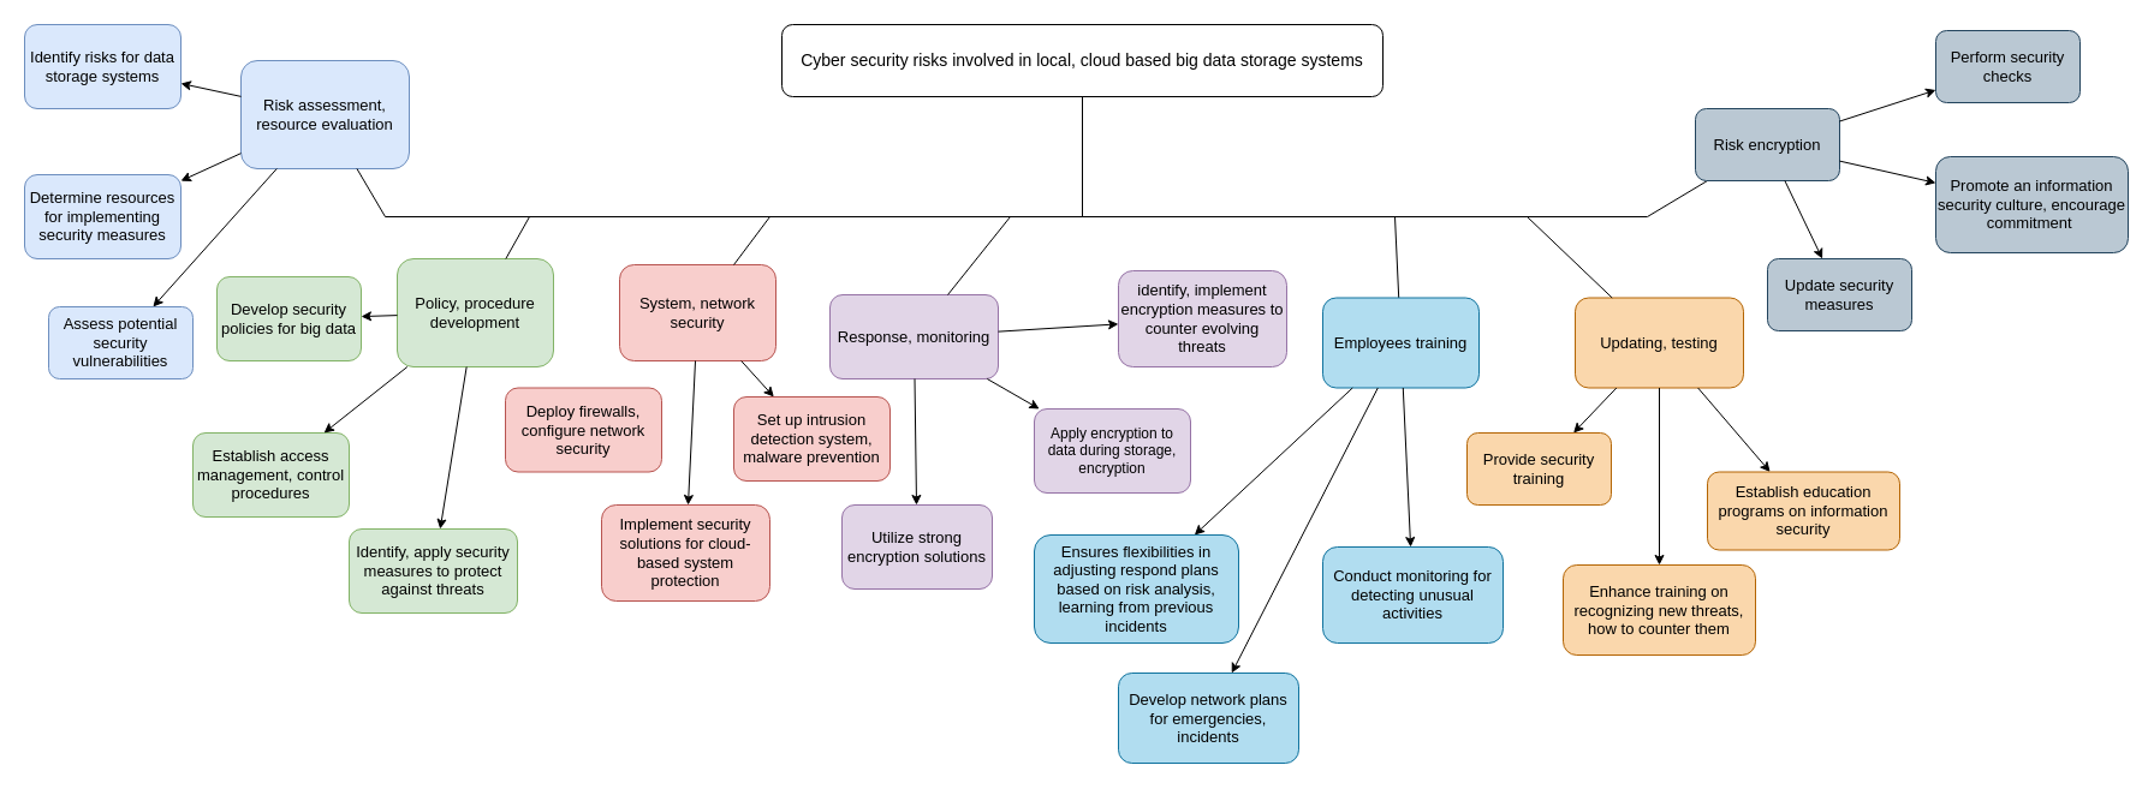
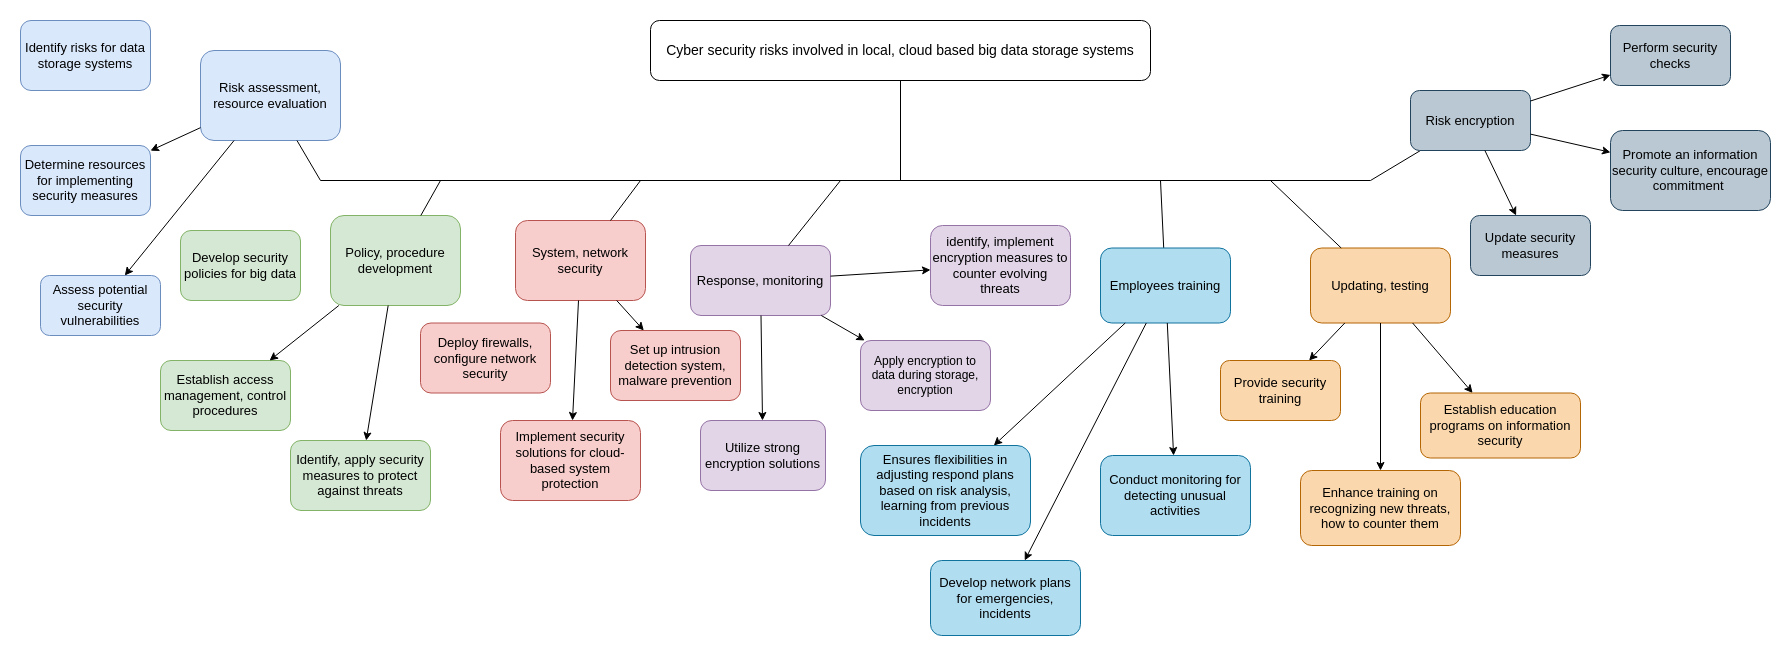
  <mxCell id="0" />
  <mxCell id="1" parent="0" />
  <mxCell id="2" value="&lt;font style=&quot;font-size: 14px;&quot;&gt;Cyber security risks involved in local, cloud based big data storage systems&lt;/font&gt;" style="rounded=1;whiteSpace=wrap;html=1;" vertex="1" parent="1"><mxGeometry x="650" y="20" width="500" height="60" as="geometry" /></mxCell>
  <mxCell id="3" value="" style="endArrow=none;html=1;rounded=0;" edge="1" parent="1" target="2"><mxGeometry width="50" height="50" relative="1" as="geometry"><mxPoint x="900" y="180" as="sourcePoint" /><mxPoint x="670" y="130" as="targetPoint" /></mxGeometry></mxCell>
  <mxCell id="4" value="" style="endArrow=none;html=1;rounded=0;" edge="1" parent="1"><mxGeometry width="50" height="50" relative="1" as="geometry"><mxPoint x="320" y="180" as="sourcePoint" /><mxPoint x="1370" y="180" as="targetPoint" /></mxGeometry></mxCell>
  <mxCell id="5" value="&lt;font style=&quot;font-size: 13px;&quot;&gt;Risk assessment, resource evaluation&lt;/font&gt;" style="rounded=1;whiteSpace=wrap;html=1;fillColor=#dae8fc;strokeColor=#6c8ebf;" vertex="1" parent="1"><mxGeometry x="200" y="50" width="140" height="90" as="geometry" /></mxCell>
  <mxCell id="6" value="&lt;font style=&quot;font-size: 13px;&quot;&gt;Identify risks for data storage systems&lt;/font&gt;" style="rounded=1;whiteSpace=wrap;html=1;fillColor=#dae8fc;strokeColor=#6c8ebf;" vertex="1" parent="1"><mxGeometry x="20" y="20" width="130" height="70" as="geometry" /></mxCell>
  <mxCell id="7" value="&lt;font style=&quot;font-size: 13px;&quot;&gt;Determine resources for implementing security measures&lt;/font&gt;" style="rounded=1;whiteSpace=wrap;html=1;fillColor=#dae8fc;strokeColor=#6c8ebf;" vertex="1" parent="1"><mxGeometry x="20" y="145" width="130" height="70" as="geometry" /></mxCell>
- <mxCell id="8" value="&lt;font style=&quot;font-size: 13px;&quot;&gt;Assess potential security vulnerabilities&lt;/font&gt;" style="rounded=1;whiteSpace=wrap;html=1;fillColor=#dae8fc;strokeColor=#6c8ebf;" vertex="1" parent="1"><mxGeometry x="40" y="255" width="120" height="60" as="geometry" /></mxCell>
- <mxCell id="9" value="" style="endArrow=classic;html=1;rounded=0;" edge="1" parent="1" source="5" target="6"><mxGeometry width="50" height="50" relative="1" as="geometry"><mxPoint x="510" y="290" as="sourcePoint" /><mxPoint x="560" y="240" as="targetPoint" /></mxGeometry></mxCell>
+ <mxCell id="8" value="&lt;font style=&quot;font-size: 13px;&quot;&gt;Assess potential security vulnerabilities&lt;/font&gt;" style="rounded=1;whiteSpace=wrap;html=1;fillColor=#dae8fc;strokeColor=#6c8ebf;" vertex="1" parent="1"><mxGeometry x="40" y="275" width="120" height="60" as="geometry" /></mxCell>
  <mxCell id="10" value="" style="endArrow=classic;html=1;rounded=0;" edge="1" parent="1" source="5" target="7"><mxGeometry width="50" height="50" relative="1" as="geometry"><mxPoint x="510" y="290" as="sourcePoint" /><mxPoint x="560" y="240" as="targetPoint" /></mxGeometry></mxCell>
  <mxCell id="11" value="" style="endArrow=classic;html=1;rounded=0;" edge="1" parent="1" source="5" target="8"><mxGeometry width="50" height="50" relative="1" as="geometry"><mxPoint x="510" y="290" as="sourcePoint" /><mxPoint x="560" y="240" as="targetPoint" /></mxGeometry></mxCell>
  <mxCell id="12" value="&lt;font style=&quot;font-size: 13px;&quot;&gt;Policy, procedure development&lt;/font&gt;" style="rounded=1;whiteSpace=wrap;html=1;fillColor=#d5e8d4;strokeColor=#82b366;" vertex="1" parent="1"><mxGeometry x="330" y="215" width="130" height="90" as="geometry" /></mxCell>
  <mxCell id="13" value="" style="endArrow=none;html=1;rounded=0;" edge="1" parent="1" target="12"><mxGeometry width="50" height="50" relative="1" as="geometry"><mxPoint x="440" y="180" as="sourcePoint" /><mxPoint x="710" y="240" as="targetPoint" /></mxGeometry></mxCell>
  <mxCell id="14" value="&lt;font style=&quot;font-size: 13px;&quot;&gt;Develop security policies for big data&lt;/font&gt;" style="whiteSpace=wrap;html=1;rounded=1;fillColor=#d5e8d4;strokeColor=#82b366;" vertex="1" parent="1"><mxGeometry x="180" y="230" width="120" height="70" as="geometry" /></mxCell>
  <mxCell id="15" value="&lt;font style=&quot;font-size: 13px;&quot;&gt;Establish access management, control procedures&lt;/font&gt;" style="rounded=1;whiteSpace=wrap;html=1;fillColor=#d5e8d4;strokeColor=#82b366;" vertex="1" parent="1"><mxGeometry x="160" y="360" width="130" height="70" as="geometry" /></mxCell>
  <mxCell id="16" value="&lt;font style=&quot;font-size: 13px;&quot;&gt;Identify, apply security measures to protect against threats&lt;/font&gt;" style="rounded=1;whiteSpace=wrap;html=1;fillColor=#d5e8d4;strokeColor=#82b366;" vertex="1" parent="1"><mxGeometry x="290" y="440" width="140" height="70" as="geometry" /></mxCell>
  <mxCell id="17" value="" style="endArrow=classic;html=1;rounded=0;" edge="1" parent="1" source="12" target="15"><mxGeometry width="50" height="50" relative="1" as="geometry"><mxPoint x="660" y="290" as="sourcePoint" /><mxPoint x="710" y="240" as="targetPoint" /></mxGeometry></mxCell>
  <mxCell id="18" value="" style="endArrow=classic;html=1;rounded=0;" edge="1" parent="1" source="12" target="16"><mxGeometry width="50" height="50" relative="1" as="geometry"><mxPoint x="660" y="290" as="sourcePoint" /><mxPoint x="710" y="240" as="targetPoint" /></mxGeometry></mxCell>
  <mxCell id="19" value="&lt;font style=&quot;font-size: 13px;&quot;&gt;System, network security&lt;/font&gt;" style="rounded=1;whiteSpace=wrap;html=1;fillColor=#f8cecc;strokeColor=#b85450;" vertex="1" parent="1"><mxGeometry x="515" y="220" width="130" height="80" as="geometry" /></mxCell>
  <mxCell id="20" value="" style="endArrow=none;html=1;rounded=0;" edge="1" parent="1" target="19"><mxGeometry width="50" height="50" relative="1" as="geometry"><mxPoint x="640" y="180" as="sourcePoint" /><mxPoint x="710" y="240" as="targetPoint" /></mxGeometry></mxCell>
  <mxCell id="21" value="&lt;font style=&quot;font-size: 13px;&quot;&gt;Deploy firewalls, configure network security&lt;/font&gt;" style="rounded=1;whiteSpace=wrap;html=1;fillColor=#f8cecc;strokeColor=#b85450;" vertex="1" parent="1"><mxGeometry x="420" y="322.5" width="130" height="70" as="geometry" /></mxCell>
  <mxCell id="22" value="&lt;span style=&quot;font-size: 13px;&quot;&gt;Implement security solutions for cloud-based system protection&lt;/span&gt;" style="rounded=1;whiteSpace=wrap;html=1;fillColor=#f8cecc;strokeColor=#b85450;" vertex="1" parent="1"><mxGeometry x="500" y="420" width="140" height="80" as="geometry" /></mxCell>
  <mxCell id="23" value="" style="endArrow=classic;html=1;rounded=0;" edge="1" parent="1" source="19" target="22"><mxGeometry width="50" height="50" relative="1" as="geometry"><mxPoint x="660" y="290" as="sourcePoint" /><mxPoint x="710" y="240" as="targetPoint" /></mxGeometry></mxCell>
  <mxCell id="24" value="&lt;font style=&quot;font-size: 13px;&quot;&gt;Set up intrusion detection system, malware prevention&lt;/font&gt;" style="rounded=1;whiteSpace=wrap;html=1;fillColor=#f8cecc;strokeColor=#b85450;" vertex="1" parent="1"><mxGeometry x="610" y="330" width="130" height="70" as="geometry" /></mxCell>
  <mxCell id="25" value="" style="endArrow=classic;html=1;rounded=0;" edge="1" parent="1" source="19" target="24"><mxGeometry width="50" height="50" relative="1" as="geometry"><mxPoint x="660" y="290" as="sourcePoint" /><mxPoint x="710" y="240" as="targetPoint" /></mxGeometry></mxCell>
  <mxCell id="26" value="&lt;font style=&quot;font-size: 13px;&quot;&gt;Response, monitoring&lt;/font&gt;" style="rounded=1;whiteSpace=wrap;html=1;fillColor=#e1d5e7;strokeColor=#9673a6;" vertex="1" parent="1"><mxGeometry x="690" y="245" width="140" height="70" as="geometry" /></mxCell>
  <mxCell id="27" value="" style="endArrow=none;html=1;rounded=0;" edge="1" parent="1" target="26"><mxGeometry width="50" height="50" relative="1" as="geometry"><mxPoint x="840" y="180" as="sourcePoint" /><mxPoint x="720" y="200" as="targetPoint" /></mxGeometry></mxCell>
  <mxCell id="28" value="" style="endArrow=classic;html=1;rounded=0;" edge="1" parent="1" source="26" target="29"><mxGeometry width="50" height="50" relative="1" as="geometry"><mxPoint x="670" y="240" as="sourcePoint" /><mxPoint x="720" y="190" as="targetPoint" /></mxGeometry></mxCell>
  <mxCell id="29" value="&lt;font style=&quot;font-size: 13px;&quot;&gt;Utilize strong encryption solutions&lt;/font&gt;" style="rounded=1;whiteSpace=wrap;html=1;fillColor=#e1d5e7;strokeColor=#9673a6;" vertex="1" parent="1"><mxGeometry x="700" y="420" width="125" height="70" as="geometry" /></mxCell>
  <mxCell id="30" value="" style="endArrow=classic;html=1;rounded=0;" edge="1" parent="1" source="26" target="31"><mxGeometry width="50" height="50" relative="1" as="geometry"><mxPoint x="510" y="240" as="sourcePoint" /><mxPoint x="560" y="190" as="targetPoint" /></mxGeometry></mxCell>
  <mxCell id="31" value="Apply encryption to data during storage, encryption" style="rounded=1;whiteSpace=wrap;html=1;fillColor=#e1d5e7;strokeColor=#9673a6;" vertex="1" parent="1"><mxGeometry x="860" y="340" width="130" height="70" as="geometry" /></mxCell>
  <mxCell id="32" value="" style="endArrow=classic;html=1;rounded=0;" edge="1" parent="1" source="26" target="33"><mxGeometry width="50" height="50" relative="1" as="geometry"><mxPoint x="510" y="240" as="sourcePoint" /><mxPoint x="560" y="190" as="targetPoint" /></mxGeometry></mxCell>
  <mxCell id="33" value="&lt;font style=&quot;font-size: 13px;&quot;&gt;identify, implement encryption measures to counter evolving threats&lt;/font&gt;" style="rounded=1;whiteSpace=wrap;html=1;fillColor=#e1d5e7;strokeColor=#9673a6;" vertex="1" parent="1"><mxGeometry x="930" y="225" width="140" height="80" as="geometry" /></mxCell>
  <mxCell id="34" value="" style="endArrow=none;html=1;rounded=0;" edge="1" parent="1" target="5"><mxGeometry width="50" height="50" relative="1" as="geometry"><mxPoint x="320" y="180" as="sourcePoint" /><mxPoint x="550" y="180" as="targetPoint" /></mxGeometry></mxCell>
  <mxCell id="35" value="" style="endArrow=none;html=1;rounded=0;" edge="1" parent="1" target="36"><mxGeometry width="50" height="50" relative="1" as="geometry"><mxPoint x="1160" y="180" as="sourcePoint" /><mxPoint x="1170" y="180" as="targetPoint" /></mxGeometry></mxCell>
  <mxCell id="36" value="&lt;font style=&quot;font-size: 13px;&quot;&gt;Employees training&lt;/font&gt;" style="rounded=1;whiteSpace=wrap;html=1;fillColor=#b1ddf0;strokeColor=#10739e;" vertex="1" parent="1"><mxGeometry x="1100" y="247.5" width="130" height="75" as="geometry" /></mxCell>
  <mxCell id="37" value="" style="endArrow=classic;html=1;rounded=0;" edge="1" parent="1" source="36" target="38"><mxGeometry width="50" height="50" relative="1" as="geometry"><mxPoint x="1120" y="230" as="sourcePoint" /><mxPoint x="1170" y="180" as="targetPoint" /></mxGeometry></mxCell>
  <mxCell id="38" value="&lt;font style=&quot;font-size: 13px;&quot;&gt;Ensures flexibilities in adjusting respond plans based on risk analysis, learning from previous incidents&lt;/font&gt;" style="rounded=1;whiteSpace=wrap;html=1;fillColor=#b1ddf0;strokeColor=#10739e;" vertex="1" parent="1"><mxGeometry x="860" y="445" width="170" height="90" as="geometry" /></mxCell>
- <mxCell id="39" value="" style="endArrow=classic;html=1;rounded=0;" edge="1" parent="1" source="12" target="14"><mxGeometry width="50" height="50" relative="1" as="geometry"><mxPoint x="330" y="230" as="sourcePoint" /><mxPoint x="380" y="180" as="targetPoint" /></mxGeometry></mxCell>
  <mxCell id="40" value="" style="endArrow=classic;html=1;rounded=0;" edge="1" parent="1" source="36" target="41"><mxGeometry width="50" height="50" relative="1" as="geometry"><mxPoint x="1040" y="420" as="sourcePoint" /><mxPoint x="1090" y="370" as="targetPoint" /></mxGeometry></mxCell>
  <mxCell id="41" value="&lt;font style=&quot;font-size: 13px;&quot;&gt;Conduct monitoring for detecting unusual activities&lt;/font&gt;" style="rounded=1;whiteSpace=wrap;html=1;fillColor=#b1ddf0;strokeColor=#10739e;" vertex="1" parent="1"><mxGeometry x="1100" y="455" width="150" height="80" as="geometry" /></mxCell>
  <mxCell id="42" value="" style="endArrow=classic;html=1;rounded=0;" edge="1" parent="1" source="36" target="43"><mxGeometry width="50" height="50" relative="1" as="geometry"><mxPoint x="1040" y="410" as="sourcePoint" /><mxPoint x="1090" y="360" as="targetPoint" /></mxGeometry></mxCell>
  <mxCell id="43" value="&lt;font style=&quot;font-size: 13px;&quot;&gt;Develop network plans for emergencies, incidents&lt;/font&gt;" style="rounded=1;whiteSpace=wrap;html=1;fillColor=#b1ddf0;strokeColor=#10739e;" vertex="1" parent="1"><mxGeometry x="930" y="560" width="150" height="75" as="geometry" /></mxCell>
  <mxCell id="44" value="&lt;font style=&quot;font-size: 13px;&quot;&gt;Updating, testing&lt;/font&gt;" style="rounded=1;whiteSpace=wrap;html=1;fillColor=#fad7ac;strokeColor=#b46504;" vertex="1" parent="1"><mxGeometry x="1310" y="247.5" width="140" height="75" as="geometry" /></mxCell>
  <mxCell id="45" value="" style="endArrow=none;html=1;rounded=0;" edge="1" parent="1" source="44"><mxGeometry width="50" height="50" relative="1" as="geometry"><mxPoint x="1150" y="400" as="sourcePoint" /><mxPoint x="1270" y="180" as="targetPoint" /></mxGeometry></mxCell>
  <mxCell id="46" value="" style="endArrow=classic;html=1;rounded=0;" edge="1" parent="1" source="44" target="47"><mxGeometry width="50" height="50" relative="1" as="geometry"><mxPoint x="1270" y="400" as="sourcePoint" /><mxPoint x="1320" y="350" as="targetPoint" /></mxGeometry></mxCell>
  <mxCell id="47" value="&lt;font style=&quot;font-size: 13px;&quot;&gt;Provide security training&lt;/font&gt;" style="rounded=1;whiteSpace=wrap;html=1;fillColor=#fad7ac;strokeColor=#b46504;" vertex="1" parent="1"><mxGeometry x="1220" y="360" width="120" height="60" as="geometry" /></mxCell>
  <mxCell id="48" value="" style="endArrow=classic;html=1;rounded=0;" edge="1" parent="1" source="44" target="49"><mxGeometry width="50" height="50" relative="1" as="geometry"><mxPoint x="1270" y="390" as="sourcePoint" /><mxPoint x="1320" y="340" as="targetPoint" /></mxGeometry></mxCell>
  <mxCell id="49" value="&lt;font style=&quot;font-size: 13px;&quot;&gt;Enhance training on recognizing new threats, how to counter them&lt;/font&gt;" style="rounded=1;whiteSpace=wrap;html=1;fillColor=#fad7ac;strokeColor=#b46504;" vertex="1" parent="1"><mxGeometry x="1300" y="470" width="160" height="75" as="geometry" /></mxCell>
  <mxCell id="50" value="" style="endArrow=classic;html=1;rounded=0;" edge="1" parent="1" source="44" target="51"><mxGeometry width="50" height="50" relative="1" as="geometry"><mxPoint x="1270" y="380" as="sourcePoint" /><mxPoint x="1320" y="330" as="targetPoint" /></mxGeometry></mxCell>
  <mxCell id="51" value="&lt;font style=&quot;font-size: 13px;&quot;&gt;Establish education programs on information security&lt;/font&gt;" style="rounded=1;whiteSpace=wrap;html=1;fillColor=#fad7ac;strokeColor=#b46504;" vertex="1" parent="1"><mxGeometry x="1420" y="392.5" width="160" height="65" as="geometry" /></mxCell>
  <mxCell id="52" value="" style="endArrow=none;html=1;rounded=0;" edge="1" parent="1" target="53"><mxGeometry width="50" height="50" relative="1" as="geometry"><mxPoint x="1370" y="180" as="sourcePoint" /><mxPoint x="1080" y="220" as="targetPoint" /></mxGeometry></mxCell>
  <mxCell id="53" value="&lt;font style=&quot;font-size: 13px;&quot;&gt;Risk encryption&lt;/font&gt;" style="rounded=1;whiteSpace=wrap;html=1;fillColor=#bac8d3;strokeColor=#23445d;" vertex="1" parent="1"><mxGeometry x="1410" y="90" width="120" height="60" as="geometry" /></mxCell>
  <mxCell id="54" value="" style="endArrow=classic;html=1;rounded=0;" edge="1" parent="1" source="53" target="55"><mxGeometry width="50" height="50" relative="1" as="geometry"><mxPoint x="1480" y="270" as="sourcePoint" /><mxPoint x="1530" y="220" as="targetPoint" /></mxGeometry></mxCell>
  <mxCell id="55" value="&lt;font style=&quot;font-size: 13px;&quot;&gt;Update security measures&lt;/font&gt;" style="rounded=1;whiteSpace=wrap;html=1;fillColor=#bac8d3;strokeColor=#23445d;" vertex="1" parent="1"><mxGeometry x="1470" y="215" width="120" height="60" as="geometry" /></mxCell>
  <mxCell id="56" value="" style="endArrow=classic;html=1;rounded=0;" edge="1" parent="1" source="53" target="57"><mxGeometry width="50" height="50" relative="1" as="geometry"><mxPoint x="1480" y="260" as="sourcePoint" /><mxPoint x="1530" y="210" as="targetPoint" /></mxGeometry></mxCell>
  <mxCell id="57" value="&lt;font style=&quot;font-size: 13px;&quot;&gt;Promote an information security culture, encourage commitment&amp;nbsp;&lt;/font&gt;" style="rounded=1;whiteSpace=wrap;html=1;fillColor=#bac8d3;strokeColor=#23445d;" vertex="1" parent="1"><mxGeometry x="1610" y="130" width="160" height="80" as="geometry" /></mxCell>
  <mxCell id="58" value="" style="endArrow=classic;html=1;rounded=0;" edge="1" parent="1" source="53" target="59"><mxGeometry width="50" height="50" relative="1" as="geometry"><mxPoint x="1480" y="250" as="sourcePoint" /><mxPoint x="1530" y="200" as="targetPoint" /></mxGeometry></mxCell>
  <mxCell id="59" value="&lt;font style=&quot;font-size: 13px;&quot;&gt;Perform security checks&lt;/font&gt;" style="rounded=1;whiteSpace=wrap;html=1;fillColor=#bac8d3;strokeColor=#23445d;" vertex="1" parent="1"><mxGeometry x="1610" y="25" width="120" height="60" as="geometry" /></mxCell>
